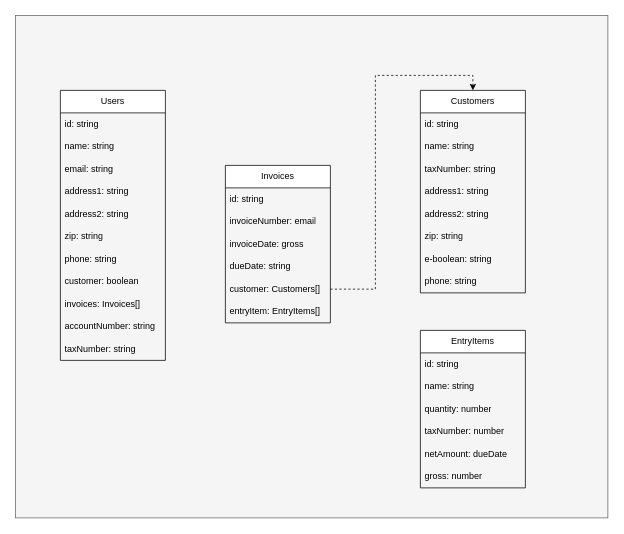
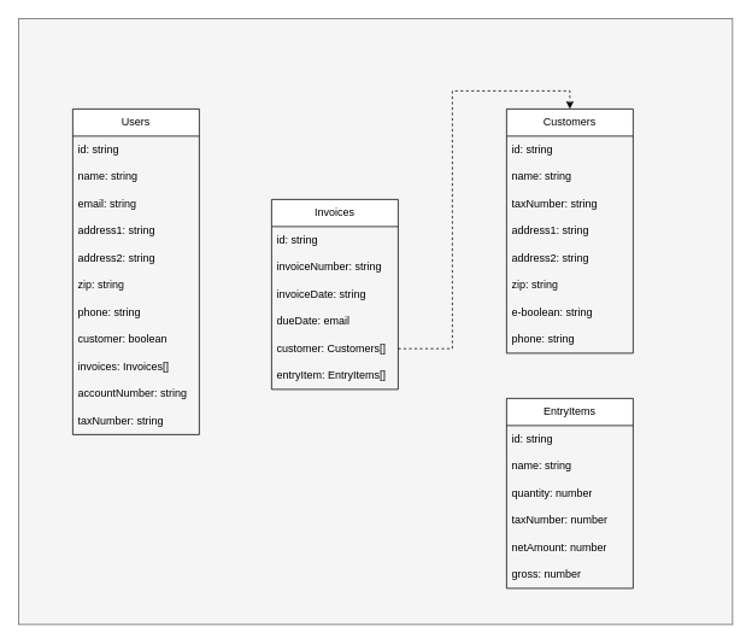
  <mxCell id="0" />
  <mxCell id="1" parent="0" />
  <mxCell id="2" value="" style="rounded=0;whiteSpace=wrap;html=1;fillColor=#f5f5f5;strokeColor=#666666;fontColor=#333333;" parent="1" vertex="1"><mxGeometry x="20" y="20" width="790" height="670" as="geometry" /></mxCell>
  <mxCell id="3" value="Invoices" style="swimlane;fontStyle=0;childLayout=stackLayout;horizontal=1;startSize=30;horizontalStack=0;resizeParent=1;resizeParentMax=0;resizeLast=0;collapsible=1;marginBottom=0;whiteSpace=wrap;html=1;" parent="1" vertex="1"><mxGeometry x="300" y="220" width="140" height="210" as="geometry" /></mxCell>
  <mxCell id="4" value="id: string" style="text;strokeColor=none;fillColor=none;align=left;verticalAlign=middle;spacingLeft=4;spacingRight=4;overflow=hidden;points=[[0,0.5],[1,0.5]];portConstraint=eastwest;rotatable=0;whiteSpace=wrap;html=1;" parent="3" vertex="1"><mxGeometry y="30" width="140" height="30" as="geometry" /></mxCell>
- <mxCell id="5" value="invoiceNumber: email" style="text;strokeColor=none;fillColor=none;align=left;verticalAlign=middle;spacingLeft=4;spacingRight=4;overflow=hidden;points=[[0,0.5],[1,0.5]];portConstraint=eastwest;rotatable=0;whiteSpace=wrap;html=1;" parent="3" vertex="1"><mxGeometry y="60" width="140" height="30" as="geometry" /></mxCell>
- <mxCell id="6" value="invoiceDate: gross" style="text;strokeColor=none;fillColor=none;align=left;verticalAlign=middle;spacingLeft=4;spacingRight=4;overflow=hidden;points=[[0,0.5],[1,0.5]];portConstraint=eastwest;rotatable=0;whiteSpace=wrap;html=1;" parent="3" vertex="1"><mxGeometry y="90" width="140" height="30" as="geometry" /></mxCell>
- <mxCell id="7" value="dueDate: string" style="text;strokeColor=none;fillColor=none;align=left;verticalAlign=middle;spacingLeft=4;spacingRight=4;overflow=hidden;points=[[0,0.5],[1,0.5]];portConstraint=eastwest;rotatable=0;whiteSpace=wrap;html=1;" parent="3" vertex="1"><mxGeometry y="120" width="140" height="30" as="geometry" /></mxCell>
+ <mxCell id="5" value="invoiceNumber: string" style="text;strokeColor=none;fillColor=none;align=left;verticalAlign=middle;spacingLeft=4;spacingRight=4;overflow=hidden;points=[[0,0.5],[1,0.5]];portConstraint=eastwest;rotatable=0;whiteSpace=wrap;html=1;" parent="3" vertex="1"><mxGeometry y="60" width="140" height="30" as="geometry" /></mxCell>
+ <mxCell id="6" value="invoiceDate: string" style="text;strokeColor=none;fillColor=none;align=left;verticalAlign=middle;spacingLeft=4;spacingRight=4;overflow=hidden;points=[[0,0.5],[1,0.5]];portConstraint=eastwest;rotatable=0;whiteSpace=wrap;html=1;" parent="3" vertex="1"><mxGeometry y="90" width="140" height="30" as="geometry" /></mxCell>
+ <mxCell id="7" value="dueDate: email" style="text;strokeColor=none;fillColor=none;align=left;verticalAlign=middle;spacingLeft=4;spacingRight=4;overflow=hidden;points=[[0,0.5],[1,0.5]];portConstraint=eastwest;rotatable=0;whiteSpace=wrap;html=1;" parent="3" vertex="1"><mxGeometry y="120" width="140" height="30" as="geometry" /></mxCell>
  <mxCell id="8" value="customer: Customers[]" style="text;strokeColor=none;fillColor=none;align=left;verticalAlign=middle;spacingLeft=4;spacingRight=4;overflow=hidden;points=[[0,0.5],[1,0.5]];portConstraint=eastwest;rotatable=0;whiteSpace=wrap;html=1;" parent="3" vertex="1"><mxGeometry y="150" width="140" height="30" as="geometry" /></mxCell>
  <mxCell id="9" value="entryItem: EntryItems[]" style="text;strokeColor=none;fillColor=none;align=left;verticalAlign=middle;spacingLeft=4;spacingRight=4;overflow=hidden;points=[[0,0.5],[1,0.5]];portConstraint=eastwest;rotatable=0;whiteSpace=wrap;html=1;" parent="3" vertex="1"><mxGeometry y="180" width="140" height="30" as="geometry" /></mxCell>
  <mxCell id="10" value="Customers" style="swimlane;fontStyle=0;childLayout=stackLayout;horizontal=1;startSize=30;horizontalStack=0;resizeParent=1;resizeParentMax=0;resizeLast=0;collapsible=1;marginBottom=0;whiteSpace=wrap;html=1;" parent="1" vertex="1"><mxGeometry x="560" y="120" width="140" height="270" as="geometry" /></mxCell>
  <mxCell id="11" value="id: string" style="text;strokeColor=none;fillColor=none;align=left;verticalAlign=middle;spacingLeft=4;spacingRight=4;overflow=hidden;points=[[0,0.5],[1,0.5]];portConstraint=eastwest;rotatable=0;whiteSpace=wrap;html=1;" parent="10" vertex="1"><mxGeometry y="30" width="140" height="30" as="geometry" /></mxCell>
  <mxCell id="12" value="name: string" style="text;strokeColor=none;fillColor=none;align=left;verticalAlign=middle;spacingLeft=4;spacingRight=4;overflow=hidden;points=[[0,0.5],[1,0.5]];portConstraint=eastwest;rotatable=0;whiteSpace=wrap;html=1;" parent="10" vertex="1"><mxGeometry y="60" width="140" height="30" as="geometry" /></mxCell>
  <mxCell id="13" value="taxNumber: string" style="text;strokeColor=none;fillColor=none;align=left;verticalAlign=middle;spacingLeft=4;spacingRight=4;overflow=hidden;points=[[0,0.5],[1,0.5]];portConstraint=eastwest;rotatable=0;whiteSpace=wrap;html=1;" parent="10" vertex="1"><mxGeometry y="90" width="140" height="30" as="geometry" /></mxCell>
  <mxCell id="14" value="address1: string" style="text;strokeColor=none;fillColor=none;align=left;verticalAlign=middle;spacingLeft=4;spacingRight=4;overflow=hidden;points=[[0,0.5],[1,0.5]];portConstraint=eastwest;rotatable=0;whiteSpace=wrap;html=1;" parent="10" vertex="1"><mxGeometry y="120" width="140" height="30" as="geometry" /></mxCell>
  <mxCell id="15" value="address2: string" style="text;strokeColor=none;fillColor=none;align=left;verticalAlign=middle;spacingLeft=4;spacingRight=4;overflow=hidden;points=[[0,0.5],[1,0.5]];portConstraint=eastwest;rotatable=0;whiteSpace=wrap;html=1;" parent="10" vertex="1"><mxGeometry y="150" width="140" height="30" as="geometry" /></mxCell>
  <mxCell id="16" value="zip: string" style="text;strokeColor=none;fillColor=none;align=left;verticalAlign=middle;spacingLeft=4;spacingRight=4;overflow=hidden;points=[[0,0.5],[1,0.5]];portConstraint=eastwest;rotatable=0;whiteSpace=wrap;html=1;" parent="10" vertex="1"><mxGeometry y="180" width="140" height="30" as="geometry" /></mxCell>
  <mxCell id="17" value="e-boolean: string" style="text;strokeColor=none;fillColor=none;align=left;verticalAlign=middle;spacingLeft=4;spacingRight=4;overflow=hidden;points=[[0,0.5],[1,0.5]];portConstraint=eastwest;rotatable=0;whiteSpace=wrap;html=1;" parent="10" vertex="1"><mxGeometry y="210" width="140" height="30" as="geometry" /></mxCell>
  <mxCell id="18" value="phone: string" style="text;strokeColor=none;fillColor=none;align=left;verticalAlign=middle;spacingLeft=4;spacingRight=4;overflow=hidden;points=[[0,0.5],[1,0.5]];portConstraint=eastwest;rotatable=0;whiteSpace=wrap;html=1;" parent="10" vertex="1"><mxGeometry y="240" width="140" height="30" as="geometry" /></mxCell>
  <mxCell id="19" value="Users" style="swimlane;fontStyle=0;childLayout=stackLayout;horizontal=1;startSize=30;horizontalStack=0;resizeParent=1;resizeParentMax=0;resizeLast=0;collapsible=1;marginBottom=0;whiteSpace=wrap;html=1;" parent="1" vertex="1"><mxGeometry x="80" y="120" width="140" height="360" as="geometry" /></mxCell>
  <mxCell id="20" value="id: string" style="text;strokeColor=none;fillColor=none;align=left;verticalAlign=middle;spacingLeft=4;spacingRight=4;overflow=hidden;points=[[0,0.5],[1,0.5]];portConstraint=eastwest;rotatable=0;whiteSpace=wrap;html=1;" parent="19" vertex="1"><mxGeometry y="30" width="140" height="30" as="geometry" /></mxCell>
  <mxCell id="21" value="name: string" style="text;strokeColor=none;fillColor=none;align=left;verticalAlign=middle;spacingLeft=4;spacingRight=4;overflow=hidden;points=[[0,0.5],[1,0.5]];portConstraint=eastwest;rotatable=0;whiteSpace=wrap;html=1;" parent="19" vertex="1"><mxGeometry y="60" width="140" height="30" as="geometry" /></mxCell>
  <mxCell id="22" value="email: string" style="text;strokeColor=none;fillColor=none;align=left;verticalAlign=middle;spacingLeft=4;spacingRight=4;overflow=hidden;points=[[0,0.5],[1,0.5]];portConstraint=eastwest;rotatable=0;whiteSpace=wrap;html=1;" parent="19" vertex="1"><mxGeometry y="90" width="140" height="30" as="geometry" /></mxCell>
  <mxCell id="23" value="address1: string" style="text;strokeColor=none;fillColor=none;align=left;verticalAlign=middle;spacingLeft=4;spacingRight=4;overflow=hidden;points=[[0,0.5],[1,0.5]];portConstraint=eastwest;rotatable=0;whiteSpace=wrap;html=1;" parent="19" vertex="1"><mxGeometry y="120" width="140" height="30" as="geometry" /></mxCell>
  <mxCell id="24" value="address2: string" style="text;strokeColor=none;fillColor=none;align=left;verticalAlign=middle;spacingLeft=4;spacingRight=4;overflow=hidden;points=[[0,0.5],[1,0.5]];portConstraint=eastwest;rotatable=0;whiteSpace=wrap;html=1;" parent="19" vertex="1"><mxGeometry y="150" width="140" height="30" as="geometry" /></mxCell>
  <mxCell id="25" value="zip: string" style="text;strokeColor=none;fillColor=none;align=left;verticalAlign=middle;spacingLeft=4;spacingRight=4;overflow=hidden;points=[[0,0.5],[1,0.5]];portConstraint=eastwest;rotatable=0;whiteSpace=wrap;html=1;" parent="19" vertex="1"><mxGeometry y="180" width="140" height="30" as="geometry" /></mxCell>
  <mxCell id="26" value="phone: string" style="text;strokeColor=none;fillColor=none;align=left;verticalAlign=middle;spacingLeft=4;spacingRight=4;overflow=hidden;points=[[0,0.5],[1,0.5]];portConstraint=eastwest;rotatable=0;whiteSpace=wrap;html=1;" parent="19" vertex="1"><mxGeometry y="210" width="140" height="30" as="geometry" /></mxCell>
  <mxCell id="27" value="customer: boolean" style="text;strokeColor=none;fillColor=none;align=left;verticalAlign=middle;spacingLeft=4;spacingRight=4;overflow=hidden;points=[[0,0.5],[1,0.5]];portConstraint=eastwest;rotatable=0;whiteSpace=wrap;html=1;" parent="19" vertex="1"><mxGeometry y="240" width="140" height="30" as="geometry" /></mxCell>
  <mxCell id="28" value="invoices: Invoices[]" style="text;strokeColor=none;fillColor=none;align=left;verticalAlign=middle;spacingLeft=4;spacingRight=4;overflow=hidden;points=[[0,0.5],[1,0.5]];portConstraint=eastwest;rotatable=0;whiteSpace=wrap;html=1;" parent="19" vertex="1"><mxGeometry y="270" width="140" height="30" as="geometry" /></mxCell>
  <mxCell id="29" value="accountNumber: string" style="text;strokeColor=none;fillColor=none;align=left;verticalAlign=middle;spacingLeft=4;spacingRight=4;overflow=hidden;points=[[0,0.5],[1,0.5]];portConstraint=eastwest;rotatable=0;whiteSpace=wrap;html=1;" parent="19" vertex="1"><mxGeometry y="300" width="140" height="30" as="geometry" /></mxCell>
  <mxCell id="30" value="taxNumber: string" style="text;strokeColor=none;fillColor=none;align=left;verticalAlign=middle;spacingLeft=4;spacingRight=4;overflow=hidden;points=[[0,0.5],[1,0.5]];portConstraint=eastwest;rotatable=0;whiteSpace=wrap;html=1;" vertex="1" parent="19"><mxGeometry y="330" width="140" height="30" as="geometry" /></mxCell>
  <mxCell id="31" value="EntryItems" style="swimlane;fontStyle=0;childLayout=stackLayout;horizontal=1;startSize=30;horizontalStack=0;resizeParent=1;resizeParentMax=0;resizeLast=0;collapsible=1;marginBottom=0;whiteSpace=wrap;html=1;" parent="1" vertex="1"><mxGeometry x="560" y="440" width="140" height="210" as="geometry" /></mxCell>
  <mxCell id="32" value="id: string" style="text;strokeColor=none;fillColor=none;align=left;verticalAlign=middle;spacingLeft=4;spacingRight=4;overflow=hidden;points=[[0,0.5],[1,0.5]];portConstraint=eastwest;rotatable=0;whiteSpace=wrap;html=1;" parent="31" vertex="1"><mxGeometry y="30" width="140" height="30" as="geometry" /></mxCell>
  <mxCell id="33" value="name: string" style="text;strokeColor=none;fillColor=none;align=left;verticalAlign=middle;spacingLeft=4;spacingRight=4;overflow=hidden;points=[[0,0.5],[1,0.5]];portConstraint=eastwest;rotatable=0;whiteSpace=wrap;html=1;" parent="31" vertex="1"><mxGeometry y="60" width="140" height="30" as="geometry" /></mxCell>
  <mxCell id="34" value="quantity: number" style="text;strokeColor=none;fillColor=none;align=left;verticalAlign=middle;spacingLeft=4;spacingRight=4;overflow=hidden;points=[[0,0.5],[1,0.5]];portConstraint=eastwest;rotatable=0;whiteSpace=wrap;html=1;" parent="31" vertex="1"><mxGeometry y="90" width="140" height="30" as="geometry" /></mxCell>
  <mxCell id="35" value="taxNumber: number" style="text;strokeColor=none;fillColor=none;align=left;verticalAlign=middle;spacingLeft=4;spacingRight=4;overflow=hidden;points=[[0,0.5],[1,0.5]];portConstraint=eastwest;rotatable=0;whiteSpace=wrap;html=1;" parent="31" vertex="1"><mxGeometry y="120" width="140" height="30" as="geometry" /></mxCell>
- <mxCell id="36" value="netAmount: dueDate" style="text;strokeColor=none;fillColor=none;align=left;verticalAlign=middle;spacingLeft=4;spacingRight=4;overflow=hidden;points=[[0,0.5],[1,0.5]];portConstraint=eastwest;rotatable=0;whiteSpace=wrap;html=1;" parent="31" vertex="1"><mxGeometry y="150" width="140" height="30" as="geometry" /></mxCell>
+ <mxCell id="36" value="netAmount: number" style="text;strokeColor=none;fillColor=none;align=left;verticalAlign=middle;spacingLeft=4;spacingRight=4;overflow=hidden;points=[[0,0.5],[1,0.5]];portConstraint=eastwest;rotatable=0;whiteSpace=wrap;html=1;" parent="31" vertex="1"><mxGeometry y="150" width="140" height="30" as="geometry" /></mxCell>
  <mxCell id="37" value="gross: number" style="text;strokeColor=none;fillColor=none;align=left;verticalAlign=middle;spacingLeft=4;spacingRight=4;overflow=hidden;points=[[0,0.5],[1,0.5]];portConstraint=eastwest;rotatable=0;whiteSpace=wrap;html=1;" parent="31" vertex="1"><mxGeometry y="180" width="140" height="30" as="geometry" /></mxCell>
  <mxCell id="38" style="edgeStyle=orthogonalEdgeStyle;rounded=0;orthogonalLoop=1;jettySize=auto;html=1;entryX=0.5;entryY=0;entryDx=0;entryDy=0;dashed=1;" parent="1" source="8" target="10" edge="1"><mxGeometry relative="1" as="geometry" /></mxCell>
